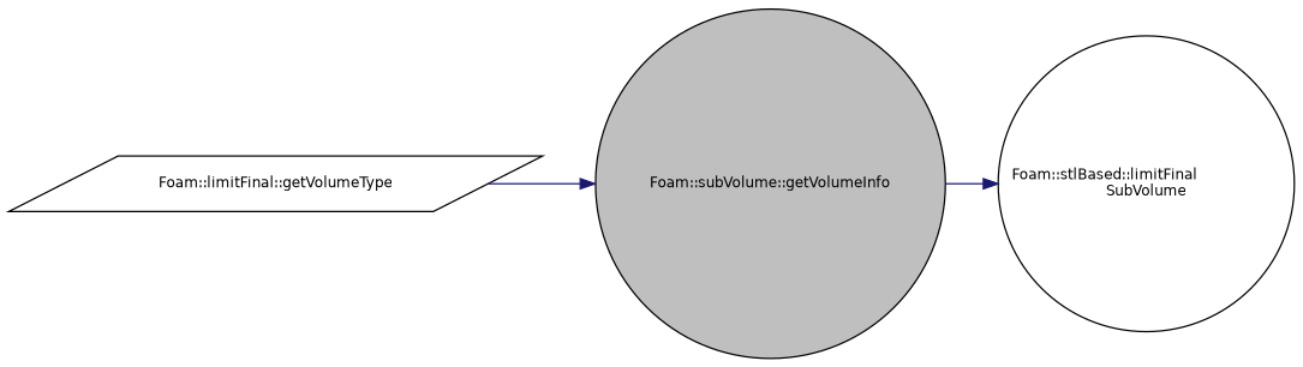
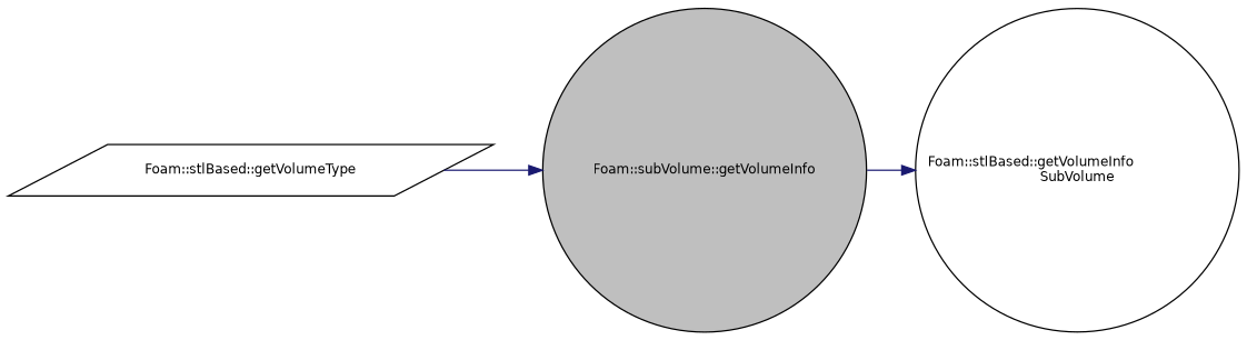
  digraph {
    rankdir=RL
    node [color=black fillcolor=white fontname=Helvetica fontsize=10 shape=circle style=filled]
    edge [color=midnightblue dir=back fontname=Helvetica fontsize=10 labelfontname=Helvetica labelfontsize=10 style=solid]
    n1 [fillcolor=grey75 fontcolor=black height=0.2 label="Foam::subVolume::getVolumeInfo" width=0.4]
-   n2 [height=0.2 label="Foam::limitFinal::getVolumeType" shape=parallelogram width=0.4]
-   n3 [height=0.2 label="Foam::stlBased::limitFinal\lSubVolume" width=0.4]
+   n2 [height=0.2 label="Foam::stlBased::getVolumeType" shape=parallelogram width=0.4]
+   n3 [height=0.2 label="Foam::stlBased::getVolumeInfo\lSubVolume" width=0.4]
    n1 -> n2
    n3 -> n1
  }
